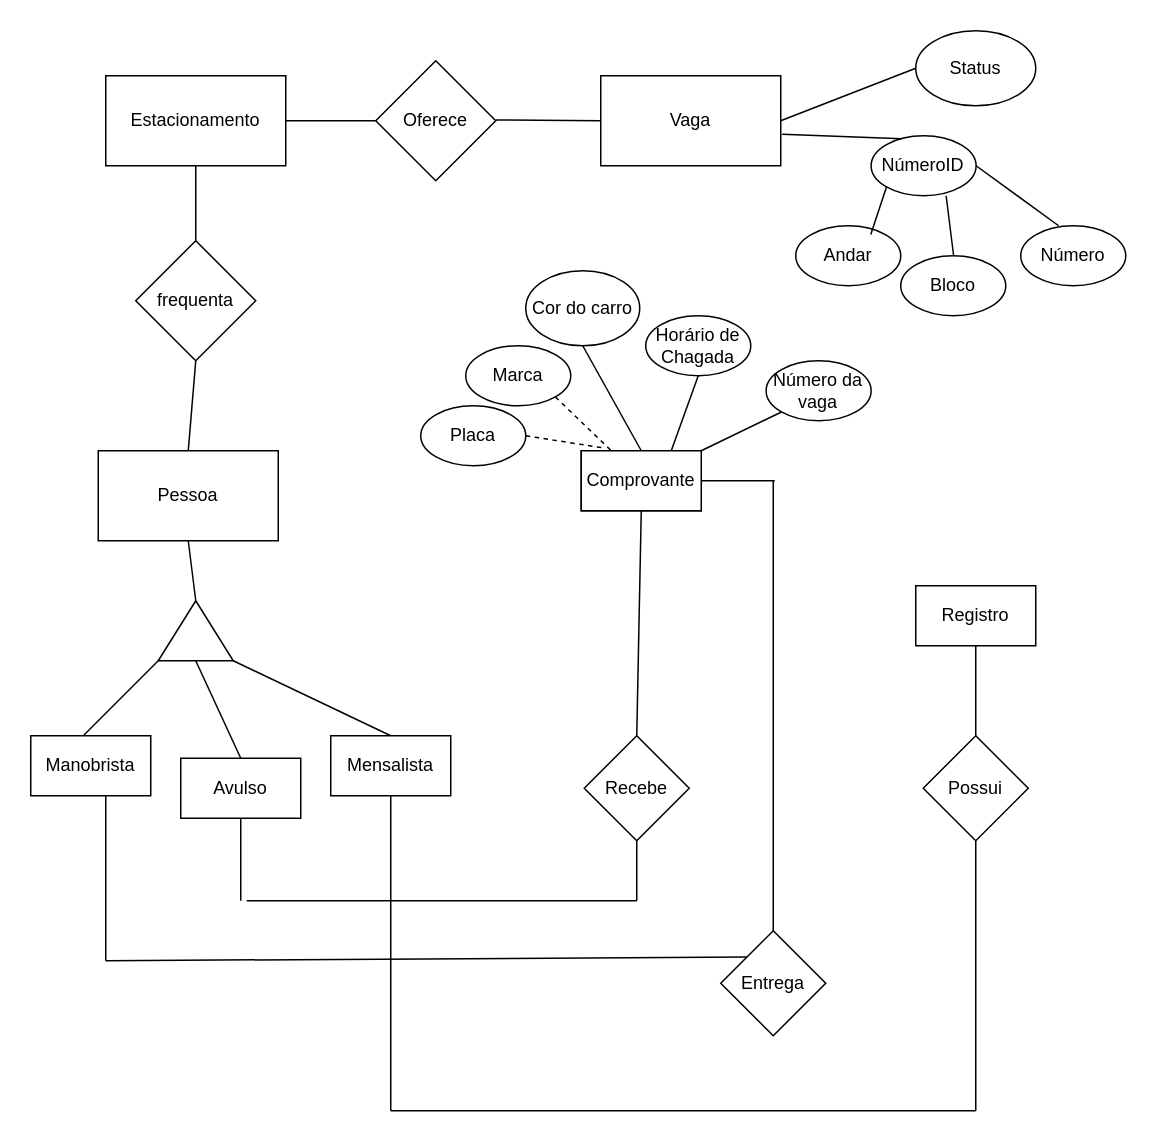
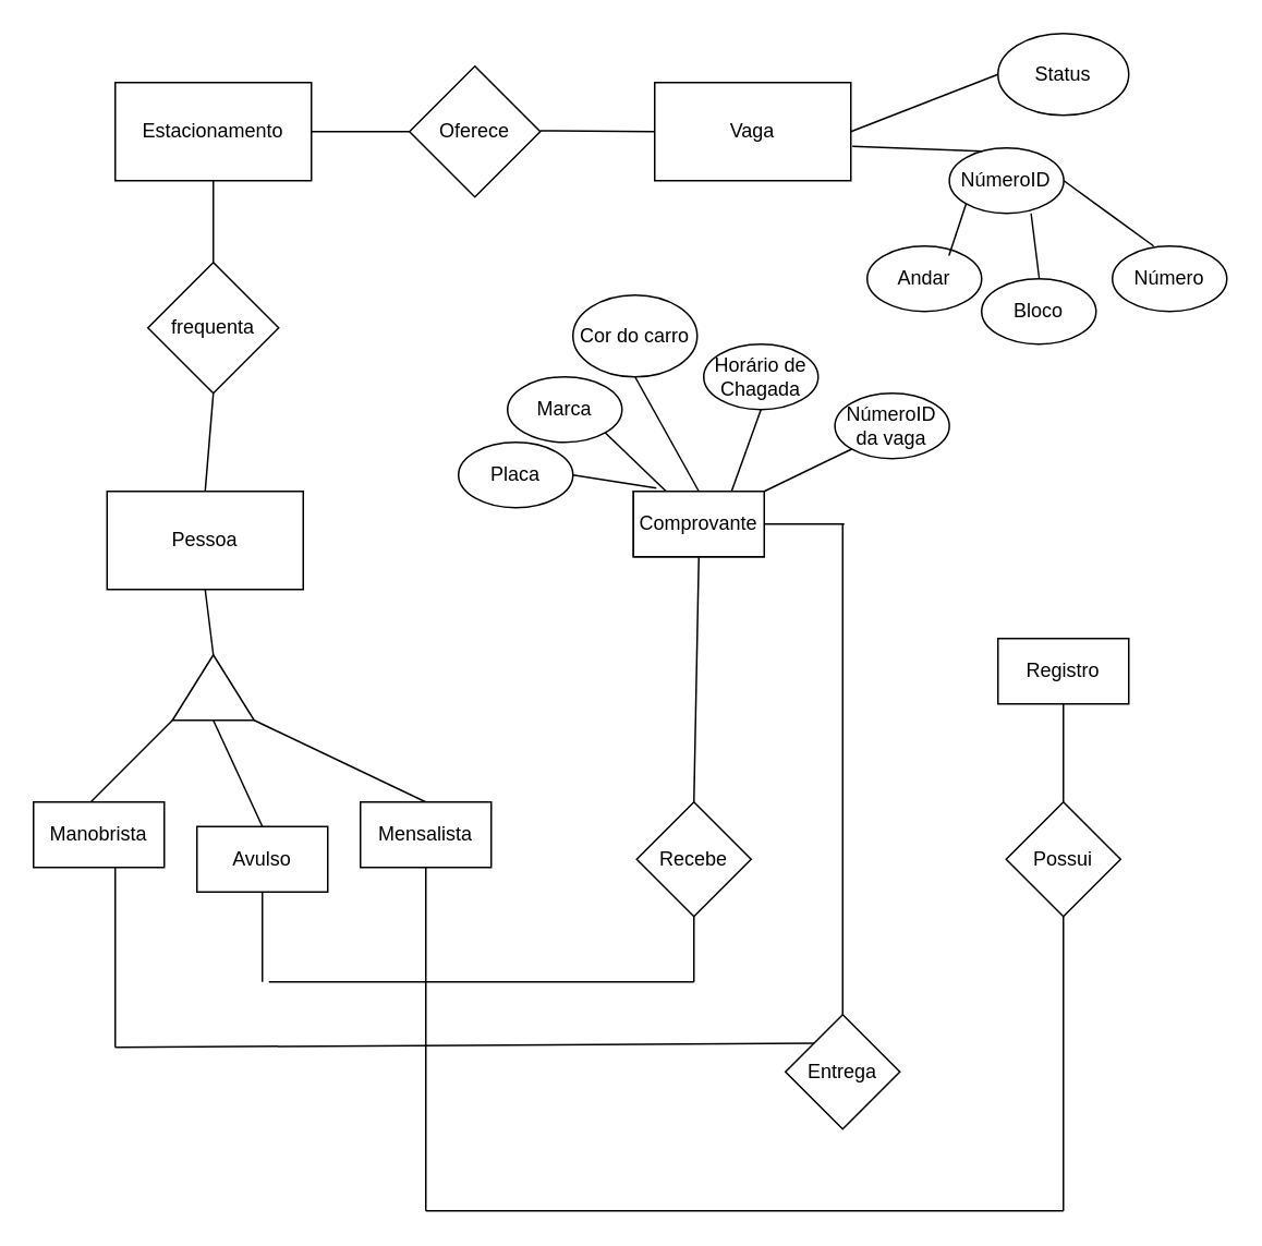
  <mxCell id="0" />
  <mxCell id="1" parent="0" />
  <mxCell id="2" value="Estacionamento" style="rounded=0;whiteSpace=wrap;html=1;" parent="1" vertex="1"><mxGeometry x="70" y="50" width="120" height="60" as="geometry" /></mxCell>
  <mxCell id="3" value="Oferece" style="rhombus;whiteSpace=wrap;html=1;" parent="1" vertex="1"><mxGeometry x="250" y="40" width="80" height="80" as="geometry" /></mxCell>
  <mxCell id="4" value="Vaga" style="rounded=0;whiteSpace=wrap;html=1;" parent="1" vertex="1"><mxGeometry x="400" y="50" width="120" height="60" as="geometry" /></mxCell>
  <mxCell id="5" value="NúmeroID" style="ellipse;whiteSpace=wrap;html=1;" parent="1" vertex="1"><mxGeometry x="580.25" y="90" width="70" height="40" as="geometry" /></mxCell>
  <mxCell id="6" value="" style="endArrow=none;html=1;rounded=0;entryX=0.292;entryY=0.05;entryDx=0;entryDy=0;entryPerimeter=0;exitX=1.008;exitY=0.65;exitDx=0;exitDy=0;exitPerimeter=0;" parent="1" source="4" target="5" edge="1"><mxGeometry width="50" height="50" relative="1" as="geometry"><mxPoint x="530" y="130" as="sourcePoint" /><mxPoint x="580" y="80" as="targetPoint" /></mxGeometry></mxCell>
  <mxCell id="7" value="Andar" style="ellipse;whiteSpace=wrap;html=1;" parent="1" vertex="1"><mxGeometry x="530" y="150" width="70" height="40" as="geometry" /></mxCell>
  <mxCell id="8" value="Bloco" style="ellipse;whiteSpace=wrap;html=1;" parent="1" vertex="1"><mxGeometry x="600" y="170" width="70" height="40" as="geometry" /></mxCell>
  <mxCell id="9" value="Número" style="ellipse;whiteSpace=wrap;html=1;" parent="1" vertex="1"><mxGeometry x="680" y="150" width="70" height="40" as="geometry" /></mxCell>
  <mxCell id="10" value="" style="endArrow=none;html=1;rounded=0;entryX=0;entryY=1;entryDx=0;entryDy=0;exitX=1;exitY=0;exitDx=0;exitDy=0;" parent="1" target="5" edge="1"><mxGeometry width="50" height="50" relative="1" as="geometry"><mxPoint x="579.999" y="155.858" as="sourcePoint" /><mxPoint x="590.25" y="120" as="targetPoint" /></mxGeometry></mxCell>
  <mxCell id="11" value="" style="endArrow=none;html=1;rounded=0;exitX=0.5;exitY=0;exitDx=0;exitDy=0;" parent="1" edge="1"><mxGeometry width="50" height="50" relative="1" as="geometry"><mxPoint x="635.25" y="170" as="sourcePoint" /><mxPoint x="630.25" y="130" as="targetPoint" /></mxGeometry></mxCell>
  <mxCell id="12" value="" style="endArrow=none;html=1;rounded=0;entryX=0.5;entryY=0;entryDx=0;entryDy=0;" parent="1" edge="1"><mxGeometry width="50" height="50" relative="1" as="geometry"><mxPoint x="650.25" y="110" as="sourcePoint" /><mxPoint x="705.25" y="150" as="targetPoint" /></mxGeometry></mxCell>
  <mxCell id="13" value="" style="endArrow=none;html=1;rounded=0;entryX=0;entryY=0.5;entryDx=0;entryDy=0;" parent="1" target="3" edge="1"><mxGeometry width="50" height="50" relative="1" as="geometry"><mxPoint x="190" y="80" as="sourcePoint" /><mxPoint x="240" y="30" as="targetPoint" /></mxGeometry></mxCell>
  <mxCell id="14" value="" style="endArrow=none;html=1;rounded=0;entryX=0;entryY=0.5;entryDx=0;entryDy=0;" parent="1" target="4" edge="1"><mxGeometry width="50" height="50" relative="1" as="geometry"><mxPoint x="330" y="79.5" as="sourcePoint" /><mxPoint x="390" y="79.5" as="targetPoint" /></mxGeometry></mxCell>
  <mxCell id="15" value="Status" style="ellipse;whiteSpace=wrap;html=1;" parent="1" vertex="1"><mxGeometry x="610" y="20" width="80" height="50" as="geometry" /></mxCell>
  <mxCell id="16" value="" style="endArrow=none;html=1;rounded=0;entryX=0;entryY=0.5;entryDx=0;entryDy=0;exitX=1;exitY=0.5;exitDx=0;exitDy=0;" parent="1" source="4" target="15" edge="1"><mxGeometry width="50" height="50" relative="1" as="geometry"><mxPoint x="290" y="240" as="sourcePoint" /><mxPoint x="330" y="200" as="targetPoint" /></mxGeometry></mxCell>
  <mxCell id="17" value="frequenta" style="rhombus;whiteSpace=wrap;html=1;" parent="1" vertex="1"><mxGeometry x="90" y="160" width="80" height="80" as="geometry" /></mxCell>
  <mxCell id="18" value="" style="endArrow=none;html=1;rounded=0;entryX=0.5;entryY=1;entryDx=0;entryDy=0;exitX=0.5;exitY=0;exitDx=0;exitDy=0;" parent="1" source="17" target="2" edge="1"><mxGeometry width="50" height="50" relative="1" as="geometry"><mxPoint x="290" y="240" as="sourcePoint" /><mxPoint x="340" y="190" as="targetPoint" /></mxGeometry></mxCell>
  <mxCell id="19" value="Pessoa" style="rounded=0;whiteSpace=wrap;html=1;" parent="1" vertex="1"><mxGeometry x="65" y="300" width="120" height="60" as="geometry" /></mxCell>
  <mxCell id="20" value="" style="endArrow=none;html=1;rounded=0;exitX=0.5;exitY=0;exitDx=0;exitDy=0;entryX=0.5;entryY=1;entryDx=0;entryDy=0;" parent="1" source="19" target="17" edge="1"><mxGeometry width="50" height="50" relative="1" as="geometry"><mxPoint x="290" y="240" as="sourcePoint" /><mxPoint x="340" y="190" as="targetPoint" /></mxGeometry></mxCell>
  <mxCell id="21" value="" style="triangle;whiteSpace=wrap;html=1;direction=north;" parent="1" vertex="1"><mxGeometry x="105" y="400" width="50" height="40" as="geometry" /></mxCell>
  <mxCell id="22" value="" style="endArrow=none;html=1;rounded=0;entryX=0.5;entryY=1;entryDx=0;entryDy=0;exitX=1;exitY=0.5;exitDx=0;exitDy=0;" parent="1" source="21" target="19" edge="1"><mxGeometry width="50" height="50" relative="1" as="geometry"><mxPoint x="300" y="440" as="sourcePoint" /><mxPoint x="350" y="390" as="targetPoint" /></mxGeometry></mxCell>
  <mxCell id="23" value="" style="endArrow=none;html=1;rounded=0;" parent="1" edge="1"><mxGeometry width="50" height="50" relative="1" as="geometry"><mxPoint x="55" y="490" as="sourcePoint" /><mxPoint x="105" y="440" as="targetPoint" /></mxGeometry></mxCell>
  <mxCell id="24" value="" style="endArrow=none;html=1;rounded=0;exitX=0;exitY=1;exitDx=0;exitDy=0;exitPerimeter=0;entryX=0.5;entryY=0;entryDx=0;entryDy=0;" parent="1" source="21" target="32" edge="1"><mxGeometry width="50" height="50" relative="1" as="geometry"><mxPoint x="155" y="445" as="sourcePoint" /><mxPoint x="210" y="490" as="targetPoint" /></mxGeometry></mxCell>
  <mxCell id="25" value="Manobrista" style="rounded=0;whiteSpace=wrap;html=1;" parent="1" vertex="1"><mxGeometry x="20" y="490" width="80" height="40" as="geometry" /></mxCell>
  <mxCell id="26" value="Recebe" style="rhombus;whiteSpace=wrap;html=1;" parent="1" vertex="1"><mxGeometry x="389" y="490" width="70" height="70" as="geometry" /></mxCell>
  <mxCell id="27" value="Carro" style="rounded=0;whiteSpace=wrap;html=1;" parent="1" vertex="1"><mxGeometry x="387" y="300" width="80" height="40" as="geometry" /></mxCell>
  <mxCell id="28" value="Entrega" style="rhombus;whiteSpace=wrap;html=1;" parent="1" vertex="1"><mxGeometry x="480" y="620" width="70" height="70" as="geometry" /></mxCell>
  <mxCell id="29" value="" style="endArrow=none;html=1;rounded=0;" parent="1" edge="1"><mxGeometry width="50" height="50" relative="1" as="geometry"><mxPoint x="70" y="640" as="sourcePoint" /><mxPoint x="70" y="530" as="targetPoint" /></mxGeometry></mxCell>
  <mxCell id="30" value="" style="endArrow=none;html=1;rounded=0;entryX=0;entryY=0;entryDx=0;entryDy=0;" parent="1" target="28" edge="1"><mxGeometry width="50" height="50" relative="1" as="geometry"><mxPoint x="70" y="640" as="sourcePoint" /><mxPoint x="270" y="570" as="targetPoint" /></mxGeometry></mxCell>
  <mxCell id="31" value="Avulso" style="rounded=0;whiteSpace=wrap;html=1;" parent="1" vertex="1"><mxGeometry x="120" y="505" width="80" height="40" as="geometry" /></mxCell>
  <mxCell id="32" value="Mensalista" style="rounded=0;whiteSpace=wrap;html=1;" parent="1" vertex="1"><mxGeometry x="220" y="490" width="80" height="40" as="geometry" /></mxCell>
  <mxCell id="33" value="" style="endArrow=none;html=1;rounded=0;entryX=0.5;entryY=1;entryDx=0;entryDy=0;exitX=0.5;exitY=0;exitDx=0;exitDy=0;" parent="1" source="26" target="27" edge="1"><mxGeometry width="50" height="50" relative="1" as="geometry"><mxPoint x="220" y="530" as="sourcePoint" /><mxPoint x="270" y="480" as="targetPoint" /></mxGeometry></mxCell>
  <mxCell id="34" value="" style="endArrow=none;html=1;rounded=0;exitX=0.5;exitY=0;exitDx=0;exitDy=0;" parent="1" source="28" edge="1"><mxGeometry width="50" height="50" relative="1" as="geometry"><mxPoint x="434" y="500" as="sourcePoint" /><mxPoint x="515" y="320" as="targetPoint" /></mxGeometry></mxCell>
  <mxCell id="35" value="" style="endArrow=none;html=1;rounded=0;exitX=0;exitY=0.5;exitDx=0;exitDy=0;entryX=0.5;entryY=0;entryDx=0;entryDy=0;" parent="1" source="21" target="31" edge="1"><mxGeometry width="50" height="50" relative="1" as="geometry"><mxPoint x="165" y="450" as="sourcePoint" /><mxPoint x="270" y="500" as="targetPoint" /></mxGeometry></mxCell>
  <mxCell id="36" value="Placa" style="ellipse;whiteSpace=wrap;html=1;" vertex="1" parent="1"><mxGeometry x="280" y="270" width="70" height="40" as="geometry" /></mxCell>
  <mxCell id="37" value="Marca" style="ellipse;whiteSpace=wrap;html=1;" vertex="1" parent="1"><mxGeometry x="310" y="230" width="70" height="40" as="geometry" /></mxCell>
  <mxCell id="38" value="Cor do carro" style="ellipse;whiteSpace=wrap;html=1;" vertex="1" parent="1"><mxGeometry x="350" y="180" width="76" height="50" as="geometry" /></mxCell>
  <mxCell id="39" value="Horário de Chagada" style="ellipse;whiteSpace=wrap;html=1;" vertex="1" parent="1"><mxGeometry x="430" y="210" width="70" height="40" as="geometry" /></mxCell>
- <mxCell id="40" value="" style="endArrow=none;html=1;rounded=0;exitX=1;exitY=0.5;exitDx=0;exitDy=0;entryX=0.175;entryY=-0.05;entryDx=0;entryDy=0;entryPerimeter=0;dashed=1;" edge="1" parent="1" source="36" target="50"><mxGeometry width="50" height="50" relative="1" as="geometry"><mxPoint x="400" y="280" as="sourcePoint" /><mxPoint x="450" y="230" as="targetPoint" /></mxGeometry></mxCell>
- <mxCell id="41" value="" style="endArrow=none;html=1;rounded=0;exitX=1;exitY=1;exitDx=0;exitDy=0;entryX=0.25;entryY=0;entryDx=0;entryDy=0;dashed=1;" edge="1" parent="1" source="37" target="50"><mxGeometry width="50" height="50" relative="1" as="geometry"><mxPoint x="400" y="280" as="sourcePoint" /><mxPoint x="450" y="230" as="targetPoint" /></mxGeometry></mxCell>
+ <mxCell id="40" value="" style="endArrow=none;html=1;rounded=0;exitX=1;exitY=0.5;exitDx=0;exitDy=0;entryX=0.175;entryY=-0.05;entryDx=0;entryDy=0;entryPerimeter=0;" edge="1" parent="1" source="36" target="50"><mxGeometry width="50" height="50" relative="1" as="geometry"><mxPoint x="400" y="280" as="sourcePoint" /><mxPoint x="450" y="230" as="targetPoint" /></mxGeometry></mxCell>
+ <mxCell id="41" value="" style="endArrow=none;html=1;rounded=0;exitX=1;exitY=1;exitDx=0;exitDy=0;entryX=0.25;entryY=0;entryDx=0;entryDy=0;" edge="1" parent="1" source="37" target="50"><mxGeometry width="50" height="50" relative="1" as="geometry"><mxPoint x="400" y="280" as="sourcePoint" /><mxPoint x="450" y="230" as="targetPoint" /></mxGeometry></mxCell>
  <mxCell id="42" value="" style="endArrow=none;html=1;rounded=0;entryX=0.5;entryY=1;entryDx=0;entryDy=0;exitX=0.5;exitY=0;exitDx=0;exitDy=0;" edge="1" parent="1" source="50" target="38"><mxGeometry width="50" height="50" relative="1" as="geometry"><mxPoint x="400" y="280" as="sourcePoint" /><mxPoint x="450" y="230" as="targetPoint" /></mxGeometry></mxCell>
  <mxCell id="43" value="" style="endArrow=none;html=1;rounded=0;entryX=0.5;entryY=1;entryDx=0;entryDy=0;exitX=0.75;exitY=0;exitDx=0;exitDy=0;" edge="1" parent="1" source="50" target="39"><mxGeometry width="50" height="50" relative="1" as="geometry"><mxPoint x="400" y="280" as="sourcePoint" /><mxPoint x="450" y="230" as="targetPoint" /></mxGeometry></mxCell>
- <mxCell id="44" value="Número da vaga" style="ellipse;whiteSpace=wrap;html=1;" vertex="1" parent="1"><mxGeometry x="510.25" y="240" width="70" height="40" as="geometry" /></mxCell>
+ <mxCell id="44" value="NúmeroID da vaga" style="ellipse;whiteSpace=wrap;html=1;" vertex="1" parent="1"><mxGeometry x="510.25" y="240" width="70" height="40" as="geometry" /></mxCell>
  <mxCell id="45" value="" style="endArrow=none;html=1;rounded=0;exitX=1;exitY=0;exitDx=0;exitDy=0;entryX=0;entryY=1;entryDx=0;entryDy=0;" edge="1" parent="1" source="50" target="44"><mxGeometry width="50" height="50" relative="1" as="geometry"><mxPoint x="400" y="280" as="sourcePoint" /><mxPoint x="450" y="230" as="targetPoint" /></mxGeometry></mxCell>
  <mxCell id="46" value="" style="endArrow=none;html=1;rounded=0;entryX=0.5;entryY=1;entryDx=0;entryDy=0;" edge="1" parent="1" target="26"><mxGeometry width="50" height="50" relative="1" as="geometry"><mxPoint x="424" y="600" as="sourcePoint" /><mxPoint x="450" y="430" as="targetPoint" /></mxGeometry></mxCell>
  <mxCell id="47" value="" style="endArrow=none;html=1;rounded=0;" edge="1" parent="1"><mxGeometry width="50" height="50" relative="1" as="geometry"><mxPoint x="164" y="600" as="sourcePoint" /><mxPoint x="424" y="600" as="targetPoint" /></mxGeometry></mxCell>
  <mxCell id="48" value="" style="endArrow=none;html=1;rounded=0;exitX=0.5;exitY=1;exitDx=0;exitDy=0;" edge="1" parent="1" source="31"><mxGeometry width="50" height="50" relative="1" as="geometry"><mxPoint x="400" y="480" as="sourcePoint" /><mxPoint x="160" y="600" as="targetPoint" /></mxGeometry></mxCell>
  <mxCell id="49" value="" style="endArrow=none;html=1;rounded=0;exitX=1;exitY=0.5;exitDx=0;exitDy=0;" edge="1" parent="1"><mxGeometry width="50" height="50" relative="1" as="geometry"><mxPoint x="463" y="320" as="sourcePoint" /><mxPoint x="516" y="320" as="targetPoint" /></mxGeometry></mxCell>
  <mxCell id="50" value="Comprovante" style="rounded=0;whiteSpace=wrap;html=1;" parent="1" vertex="1"><mxGeometry x="387" y="300" width="80" height="40" as="geometry" /></mxCell>
  <mxCell id="51" value="Registro" style="rounded=0;whiteSpace=wrap;html=1;" vertex="1" parent="1"><mxGeometry x="610" y="390" width="80" height="40" as="geometry" /></mxCell>
  <mxCell id="52" value="Possui" style="rhombus;whiteSpace=wrap;html=1;" vertex="1" parent="1"><mxGeometry x="615" y="490" width="70" height="70" as="geometry" /></mxCell>
  <mxCell id="53" value="" style="endArrow=none;html=1;rounded=0;" edge="1" parent="1"><mxGeometry width="50" height="50" relative="1" as="geometry"><mxPoint x="260" y="740" as="sourcePoint" /><mxPoint x="260" y="530" as="targetPoint" /></mxGeometry></mxCell>
  <mxCell id="54" value="" style="endArrow=none;html=1;rounded=0;" edge="1" parent="1"><mxGeometry width="50" height="50" relative="1" as="geometry"><mxPoint x="260" y="740" as="sourcePoint" /><mxPoint x="650" y="740" as="targetPoint" /></mxGeometry></mxCell>
  <mxCell id="55" value="" style="endArrow=none;html=1;rounded=0;exitX=0.5;exitY=1;exitDx=0;exitDy=0;" edge="1" parent="1" source="52"><mxGeometry width="50" height="50" relative="1" as="geometry"><mxPoint x="400" y="480" as="sourcePoint" /><mxPoint x="650" y="740" as="targetPoint" /></mxGeometry></mxCell>
  <mxCell id="56" value="" style="endArrow=none;html=1;rounded=0;entryX=0.5;entryY=0;entryDx=0;entryDy=0;exitX=0.5;exitY=1;exitDx=0;exitDy=0;" edge="1" parent="1" source="51" target="52"><mxGeometry width="50" height="50" relative="1" as="geometry"><mxPoint x="400" y="480" as="sourcePoint" /><mxPoint x="450" y="430" as="targetPoint" /></mxGeometry></mxCell>
